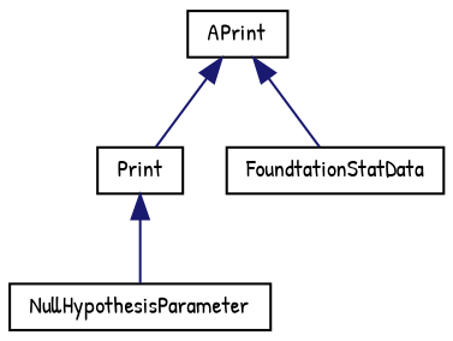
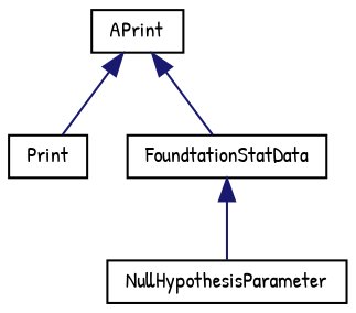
  digraph {
    fontname="Patrick Hand"
    rankdir=TB
    node [color=black fillcolor=white fontname="Patrick Hand" fontsize=10 shape=record style=filled]
    edge [color=midnightblue dir=back fontname="Patrick Hand" fontsize=10 labelfontname=Helvetica labelfontsize=10 style=solid]
    n1 [height=0.2 label=APrint width=0.4]
    n2 [height=0.2 label=Print width=0.4]
    n3 [height=0.2 label=FoundtationStatData width=0.4]
    n4 [height=0.2 label=NullHypothesisParameter width=0.4]
    n1 -> n2
    n1 -> n3
-   n2 -> n4
+   n3 -> n4
  }
